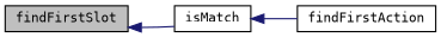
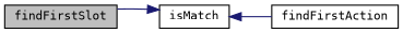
  digraph {
    fontname="DejaVu Sans Mono"
    rankdir=LR
    node [color=black fillcolor=white fontname="DejaVu Sans Mono" fontsize=10 shape=record style=filled]
    edge [color=midnightblue dir=back fontname="DejaVu Sans Mono" fontsize=10 labelfontname=Helvetica labelfontsize=10 style=solid]
    n1 [fillcolor=grey75 fontcolor=black height=0.2 label=findFirstSlot width=0.4]
    n2 [height=0.2 label=isMatch width=0.4]
    n3 [height=0.2 label=findFirstAction width=0.4]
-   n1 -> n2
+   n2 -> n1
    n2 -> n3
  }
